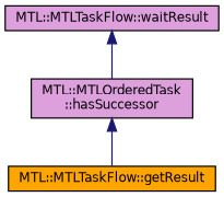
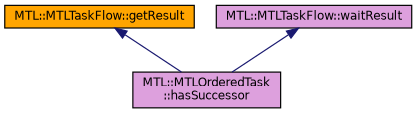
  digraph {
    rankdir=TB
    node [color=black fillcolor=plum fontname=Helvetica fontsize=10 shape=record style=filled]
    edge [color=midnightblue dir=back fontname=Helvetica fontsize=10 labelfontname=Helvetica labelfontsize=10 style=solid]
    n1 [fontcolor=black height=0.2 label="MTL::MTLOrderedTask\l::hasSuccessor" width=0.4]
    n2 [fillcolor=orange height=0.2 label="MTL::MTLTaskFlow::getResult" width=0.4]
    n3 [height=0.2 label="MTL::MTLTaskFlow::waitResult" width=0.4]
-   n1 -> n2
+   n2 -> n1
    n3 -> n1
  }
